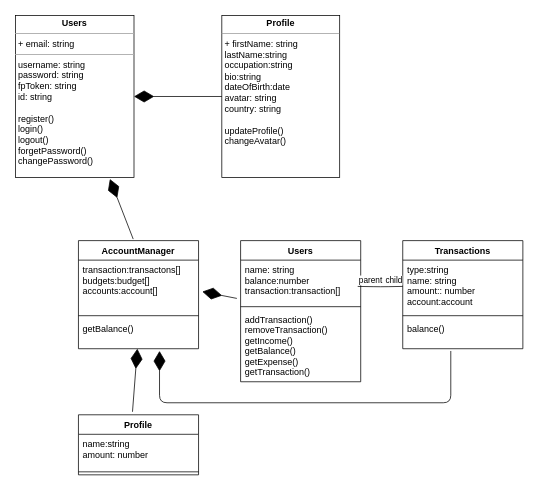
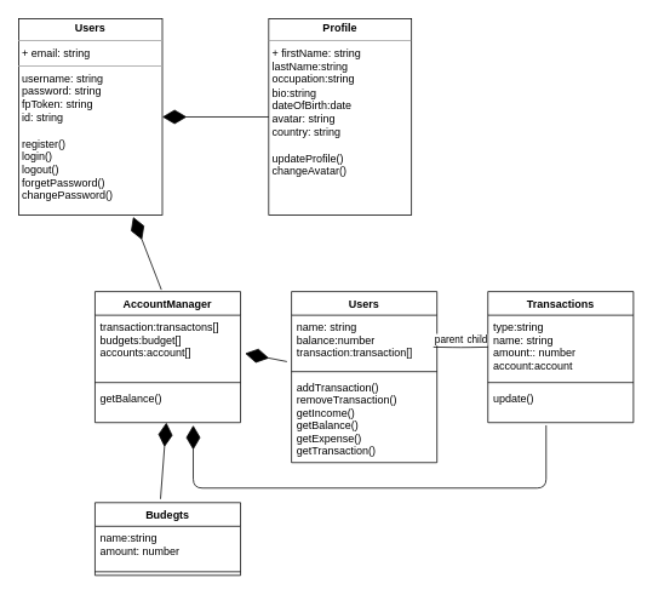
  <mxCell id="0" />
  <mxCell id="1" parent="0" />
  <mxCell id="2" value="&lt;p style=&quot;margin: 0px ; margin-top: 4px ; text-align: center&quot;&gt;&lt;b&gt;Users&lt;/b&gt;&lt;/p&gt;&lt;hr size=&quot;1&quot;&gt;&lt;p style=&quot;margin: 0px ; margin-left: 4px&quot;&gt;+ email: string&lt;/p&gt;&lt;hr size=&quot;1&quot;&gt;&lt;p style=&quot;margin: 0px ; margin-left: 4px&quot;&gt;username: string&lt;/p&gt;&lt;p style=&quot;margin: 0px ; margin-left: 4px&quot;&gt;password: string&lt;/p&gt;&lt;p style=&quot;margin: 0px ; margin-left: 4px&quot;&gt;fpToken: string&lt;/p&gt;&lt;p style=&quot;margin: 0px ; margin-left: 4px&quot;&gt;id: string&lt;/p&gt;&lt;p style=&quot;margin: 0px ; margin-left: 4px&quot;&gt;&lt;br&gt;&lt;/p&gt;&lt;p style=&quot;margin: 0px ; margin-left: 4px&quot;&gt;register()&lt;/p&gt;&lt;p style=&quot;margin: 0px ; margin-left: 4px&quot;&gt;login()&lt;/p&gt;&lt;p style=&quot;margin: 0px ; margin-left: 4px&quot;&gt;logout()&lt;/p&gt;&lt;p style=&quot;margin: 0px ; margin-left: 4px&quot;&gt;forgetPassword()&lt;/p&gt;&lt;p style=&quot;margin: 0px ; margin-left: 4px&quot;&gt;changePassword()&lt;/p&gt;&lt;p style=&quot;margin: 0px ; margin-left: 4px&quot;&gt;&lt;br&gt;&lt;/p&gt;" style="verticalAlign=top;align=left;overflow=fill;fontSize=12;fontFamily=Helvetica;html=1;" vertex="1" parent="1"><mxGeometry x="20" y="20" width="158" height="216" as="geometry" /></mxCell>
  <mxCell id="3" value="&lt;p style=&quot;margin: 0px ; margin-top: 4px ; text-align: center&quot;&gt;&lt;b&gt;Profile&lt;/b&gt;&lt;/p&gt;&lt;hr size=&quot;1&quot;&gt;&lt;p style=&quot;margin: 0px ; margin-left: 4px&quot;&gt;+ firstName: string&lt;/p&gt;&lt;p style=&quot;margin: 0px ; margin-left: 4px&quot;&gt;lastName:string&lt;/p&gt;&lt;p style=&quot;margin: 0px ; margin-left: 4px&quot;&gt;occupation:string&lt;/p&gt;&lt;p style=&quot;margin: 0px ; margin-left: 4px&quot;&gt;bio:string&lt;/p&gt;&lt;p style=&quot;margin: 0px ; margin-left: 4px&quot;&gt;dateOfBirth:date&lt;/p&gt;&lt;p style=&quot;margin: 0px ; margin-left: 4px&quot;&gt;avatar: string&lt;/p&gt;&lt;p style=&quot;margin: 0px ; margin-left: 4px&quot;&gt;country: string&lt;/p&gt;&lt;p style=&quot;margin: 0px ; margin-left: 4px&quot;&gt;&lt;span&gt;&lt;br&gt;&lt;/span&gt;&lt;/p&gt;&lt;p style=&quot;margin: 0px ; margin-left: 4px&quot;&gt;&lt;span&gt;updateProfile()&lt;/span&gt;&lt;br&gt;&lt;/p&gt;&lt;p style=&quot;margin: 0px ; margin-left: 4px&quot;&gt;changeAvatar()&lt;/p&gt;&lt;p style=&quot;margin: 0px ; margin-left: 4px&quot;&gt;&lt;br&gt;&lt;/p&gt;" style="verticalAlign=top;align=left;overflow=fill;fontSize=12;fontFamily=Helvetica;html=1;" vertex="1" parent="1"><mxGeometry x="295" y="20" width="157" height="216" as="geometry" /></mxCell>
  <mxCell id="4" value="AccountManager" style="swimlane;fontStyle=1;align=center;verticalAlign=top;childLayout=stackLayout;horizontal=1;startSize=26;horizontalStack=0;resizeParent=1;resizeParentMax=0;resizeLast=0;collapsible=1;marginBottom=0;" vertex="1" parent="1"><mxGeometry x="104" y="320" width="160" height="144" as="geometry" /></mxCell>
  <mxCell id="5" value="transaction:transactons[]&#10;budgets:budget[]&#10;accounts:account[]" style="text;strokeColor=none;fillColor=none;align=left;verticalAlign=top;spacingLeft=4;spacingRight=4;overflow=hidden;rotatable=0;points=[[0,0.5],[1,0.5]];portConstraint=eastwest;" vertex="1" parent="4"><mxGeometry y="26" width="160" height="70" as="geometry" /></mxCell>
  <mxCell id="6" value="" style="line;strokeWidth=1;fillColor=none;align=left;verticalAlign=middle;spacingTop=-1;spacingLeft=3;spacingRight=3;rotatable=0;labelPosition=right;points=[];portConstraint=eastwest;" vertex="1" parent="4"><mxGeometry y="96" width="160" height="8" as="geometry" /></mxCell>
  <mxCell id="7" value="getBalance()" style="text;strokeColor=none;fillColor=none;align=left;verticalAlign=top;spacingLeft=4;spacingRight=4;overflow=hidden;rotatable=0;points=[[0,0.5],[1,0.5]];portConstraint=eastwest;" vertex="1" parent="4"><mxGeometry y="104" width="160" height="40" as="geometry" /></mxCell>
  <mxCell id="8" value="Users" style="swimlane;fontStyle=1;align=center;verticalAlign=top;childLayout=stackLayout;horizontal=1;startSize=26;horizontalStack=0;resizeParent=1;resizeParentMax=0;resizeLast=0;collapsible=1;marginBottom=0;" vertex="1" parent="1"><mxGeometry x="320" y="320" width="160" height="188" as="geometry" /></mxCell>
  <mxCell id="9" value="name: string&#10;balance:number&#10;transaction:transaction[]" style="text;strokeColor=none;fillColor=none;align=left;verticalAlign=top;spacingLeft=4;spacingRight=4;overflow=hidden;rotatable=0;points=[[0,0.5],[1,0.5]];portConstraint=eastwest;" vertex="1" parent="8"><mxGeometry y="26" width="160" height="58" as="geometry" /></mxCell>
  <mxCell id="10" value="" style="line;strokeWidth=1;fillColor=none;align=left;verticalAlign=middle;spacingTop=-1;spacingLeft=3;spacingRight=3;rotatable=0;labelPosition=right;points=[];portConstraint=eastwest;" vertex="1" parent="8"><mxGeometry y="84" width="160" height="8" as="geometry" /></mxCell>
  <mxCell id="11" value="addTransaction()&#10;removeTransaction()&#10;getIncome()&#10;getBalance()&#10;getExpense()&#10;getTransaction()" style="text;strokeColor=none;fillColor=none;align=left;verticalAlign=top;spacingLeft=4;spacingRight=4;overflow=hidden;rotatable=0;points=[[0,0.5],[1,0.5]];portConstraint=eastwest;" vertex="1" parent="8"><mxGeometry y="92" width="160" height="96" as="geometry" /></mxCell>
  <mxCell id="12" value="Transactions" style="swimlane;fontStyle=1;align=center;verticalAlign=top;childLayout=stackLayout;horizontal=1;startSize=26;horizontalStack=0;resizeParent=1;resizeParentMax=0;resizeLast=0;collapsible=1;marginBottom=0;" vertex="1" parent="1"><mxGeometry x="536" y="320" width="160" height="144" as="geometry" /></mxCell>
  <mxCell id="13" value="type:string&#10;name: string&#10;amount:: number&#10;account:account" style="text;strokeColor=none;fillColor=none;align=left;verticalAlign=top;spacingLeft=4;spacingRight=4;overflow=hidden;rotatable=0;points=[[0,0.5],[1,0.5]];portConstraint=eastwest;" vertex="1" parent="12"><mxGeometry y="26" width="160" height="70" as="geometry" /></mxCell>
  <mxCell id="14" value="" style="line;strokeWidth=1;fillColor=none;align=left;verticalAlign=middle;spacingTop=-1;spacingLeft=3;spacingRight=3;rotatable=0;labelPosition=right;points=[];portConstraint=eastwest;" vertex="1" parent="12"><mxGeometry y="96" width="160" height="8" as="geometry" /></mxCell>
- <mxCell id="15" value="balance()" style="text;strokeColor=none;fillColor=none;align=left;verticalAlign=top;spacingLeft=4;spacingRight=4;overflow=hidden;rotatable=0;points=[[0,0.5],[1,0.5]];portConstraint=eastwest;" vertex="1" parent="12"><mxGeometry y="104" width="160" height="40" as="geometry" /></mxCell>
- <mxCell id="16" value="Profile" style="swimlane;fontStyle=1;align=center;verticalAlign=top;childLayout=stackLayout;horizontal=1;startSize=26;horizontalStack=0;resizeParent=1;resizeParentMax=0;resizeLast=0;collapsible=1;marginBottom=0;" vertex="1" parent="1"><mxGeometry x="104" y="552" width="160" height="80" as="geometry" /></mxCell>
+ <mxCell id="15" value="update()" style="text;strokeColor=none;fillColor=none;align=left;verticalAlign=top;spacingLeft=4;spacingRight=4;overflow=hidden;rotatable=0;points=[[0,0.5],[1,0.5]];portConstraint=eastwest;" vertex="1" parent="12"><mxGeometry y="104" width="160" height="40" as="geometry" /></mxCell>
+ <mxCell id="16" value="Budegts" style="swimlane;fontStyle=1;align=center;verticalAlign=top;childLayout=stackLayout;horizontal=1;startSize=26;horizontalStack=0;resizeParent=1;resizeParentMax=0;resizeLast=0;collapsible=1;marginBottom=0;" vertex="1" parent="1"><mxGeometry x="104" y="552" width="160" height="80" as="geometry" /></mxCell>
  <mxCell id="17" value="name:string&#10;amount: number" style="text;strokeColor=none;fillColor=none;align=left;verticalAlign=top;spacingLeft=4;spacingRight=4;overflow=hidden;rotatable=0;points=[[0,0.5],[1,0.5]];portConstraint=eastwest;" vertex="1" parent="16"><mxGeometry y="26" width="160" height="46" as="geometry" /></mxCell>
  <mxCell id="18" value="" style="line;strokeWidth=1;fillColor=none;align=left;verticalAlign=middle;spacingTop=-1;spacingLeft=3;spacingRight=3;rotatable=0;labelPosition=right;points=[];portConstraint=eastwest;" vertex="1" parent="16"><mxGeometry y="72" width="160" height="8" as="geometry" /></mxCell>
  <mxCell id="19" value="" style="endArrow=none;html=1;edgeStyle=orthogonalEdgeStyle;entryX=0;entryY=0.5;entryDx=0;entryDy=0;" edge="1" parent="1" target="13"><mxGeometry relative="1" as="geometry"><mxPoint x="476" y="381" as="sourcePoint" /><mxPoint x="456" y="380" as="targetPoint" /></mxGeometry></mxCell>
  <mxCell id="20" value="parent" style="edgeLabel;resizable=0;html=1;align=left;verticalAlign=bottom;" connectable="0" vertex="1" parent="19"><mxGeometry x="-1" relative="1" as="geometry" /></mxCell>
  <mxCell id="21" value="child" style="edgeLabel;resizable=0;html=1;align=right;verticalAlign=bottom;" connectable="0" vertex="1" parent="19"><mxGeometry x="1" relative="1" as="geometry" /></mxCell>
  <mxCell id="22" value="" style="endArrow=diamondThin;endFill=1;endSize=24;html=1;" edge="1" parent="1" target="7"><mxGeometry width="160" relative="1" as="geometry"><mxPoint x="176" y="548" as="sourcePoint" /><mxPoint x="456" y="380" as="targetPoint" /></mxGeometry></mxCell>
  <mxCell id="23" value="" style="endArrow=diamondThin;endFill=1;endSize=24;html=1;entryX=1.031;entryY=0.6;entryDx=0;entryDy=0;entryPerimeter=0;exitX=-0.031;exitY=0.879;exitDx=0;exitDy=0;exitPerimeter=0;" edge="1" parent="1" source="9" target="5"><mxGeometry width="160" relative="1" as="geometry"><mxPoint x="368" y="272" as="sourcePoint" /><mxPoint x="528" y="272" as="targetPoint" /></mxGeometry></mxCell>
  <mxCell id="24" value="" style="endArrow=diamondThin;endFill=1;endSize=24;html=1;exitX=0.4;exitY=1.075;exitDx=0;exitDy=0;exitPerimeter=0;edgeStyle=orthogonalEdgeStyle;" edge="1" parent="1" source="15"><mxGeometry width="160" relative="1" as="geometry"><mxPoint x="464" y="572" as="sourcePoint" /><mxPoint x="212" y="467" as="targetPoint" /><Array as="points"><mxPoint x="600" y="536" /><mxPoint x="212" y="536" /></Array></mxGeometry></mxCell>
  <mxCell id="25" value="" style="endArrow=diamondThin;endFill=1;endSize=24;html=1;exitX=0.456;exitY=-0.014;exitDx=0;exitDy=0;exitPerimeter=0;entryX=0.797;entryY=1.009;entryDx=0;entryDy=0;entryPerimeter=0;" edge="1" parent="1" source="4" target="2"><mxGeometry width="160" relative="1" as="geometry"><mxPoint x="296" y="380" as="sourcePoint" /><mxPoint x="456" y="380" as="targetPoint" /></mxGeometry></mxCell>
  <mxCell id="26" value="" style="endArrow=diamondThin;endFill=1;endSize=24;html=1;exitX=0;exitY=0.5;exitDx=0;exitDy=0;entryX=1;entryY=0.5;entryDx=0;entryDy=0;" edge="1" parent="1" source="3" target="2"><mxGeometry width="160" relative="1" as="geometry"><mxPoint x="248" y="260" as="sourcePoint" /><mxPoint x="408" y="260" as="targetPoint" /></mxGeometry></mxCell>
